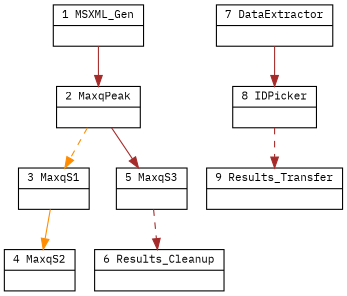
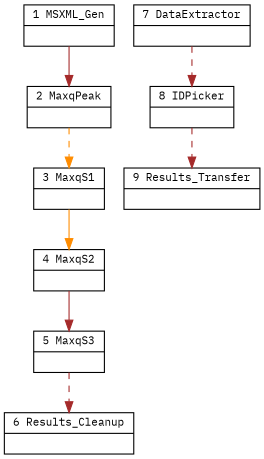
  digraph {
    fontname="IBM Plex Mono"
    node [color=black fontname="IBM Plex Mono" fontsize=10 shape=record]
    edge [color=brown fontname="IBM Plex Mono" fontsize=10 style=dashed]
    n1 [label="{ 1 MSXML_Gen|  }"]
    n2 [label="{ 2 MaxqPeak|  }"]
    n3 [label="{ 3 MaxqS1|  }"]
    n4 [label="{ 9 Results_Transfer|  }"]
    n5 [label="{ 4 MaxqS2|  }"]
    n6 [label="{ 5 MaxqS3|  }"]
    n7 [label="{ 6 Results_Cleanup|  }"]
    n8 [label="{ 7 DataExtractor|  }"]
    n9 [label="{ 8 IDPicker|  }"]
    n1 -> n2 [style=solid]
    n2 -> n3 [color=darkorange]
    n3 -> n5 [color=darkorange style=solid]
-   n2 -> n6 [style=solid]
+   n5 -> n6 [style=solid]
    n6 -> n7
-   n8 -> n9 [style=solid]
+   n8 -> n9
    n9 -> n4
  }
